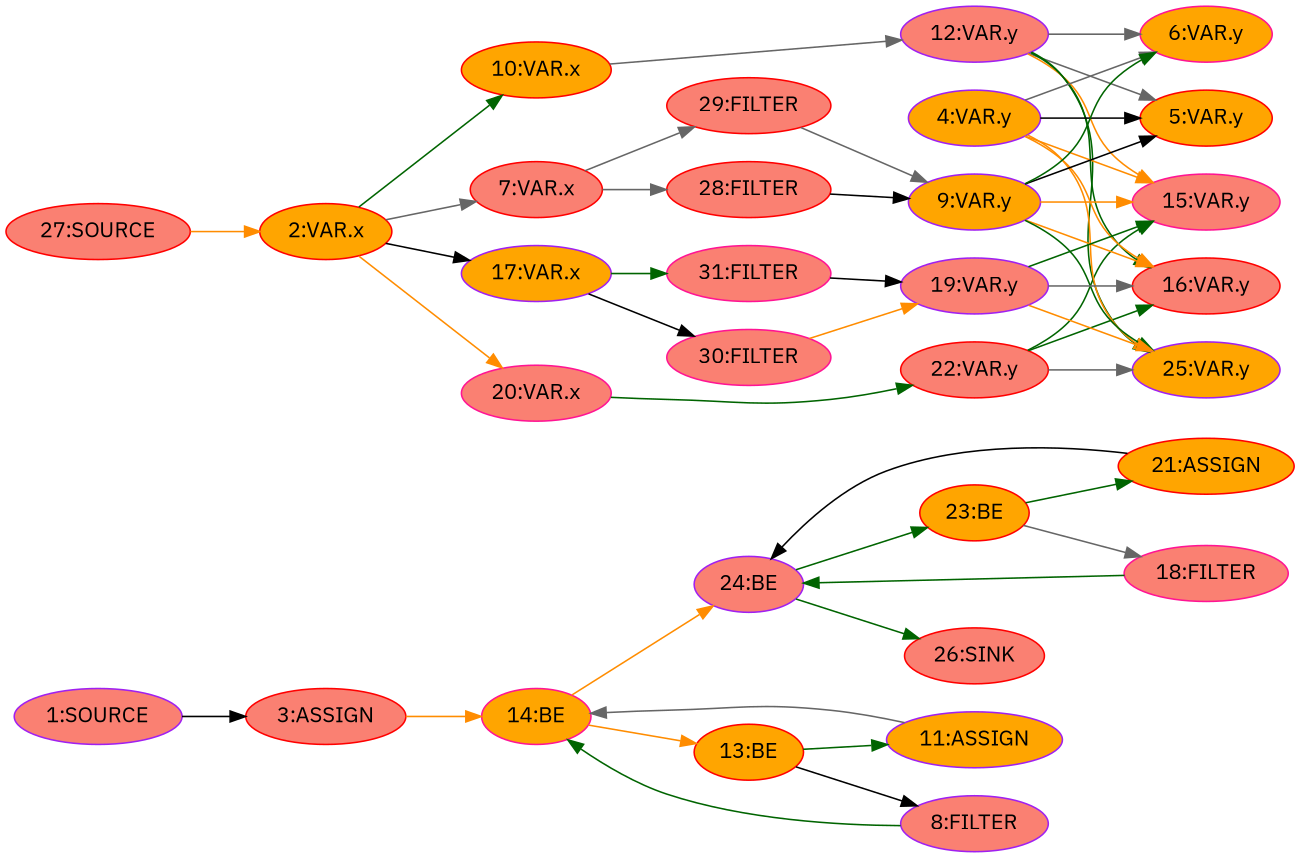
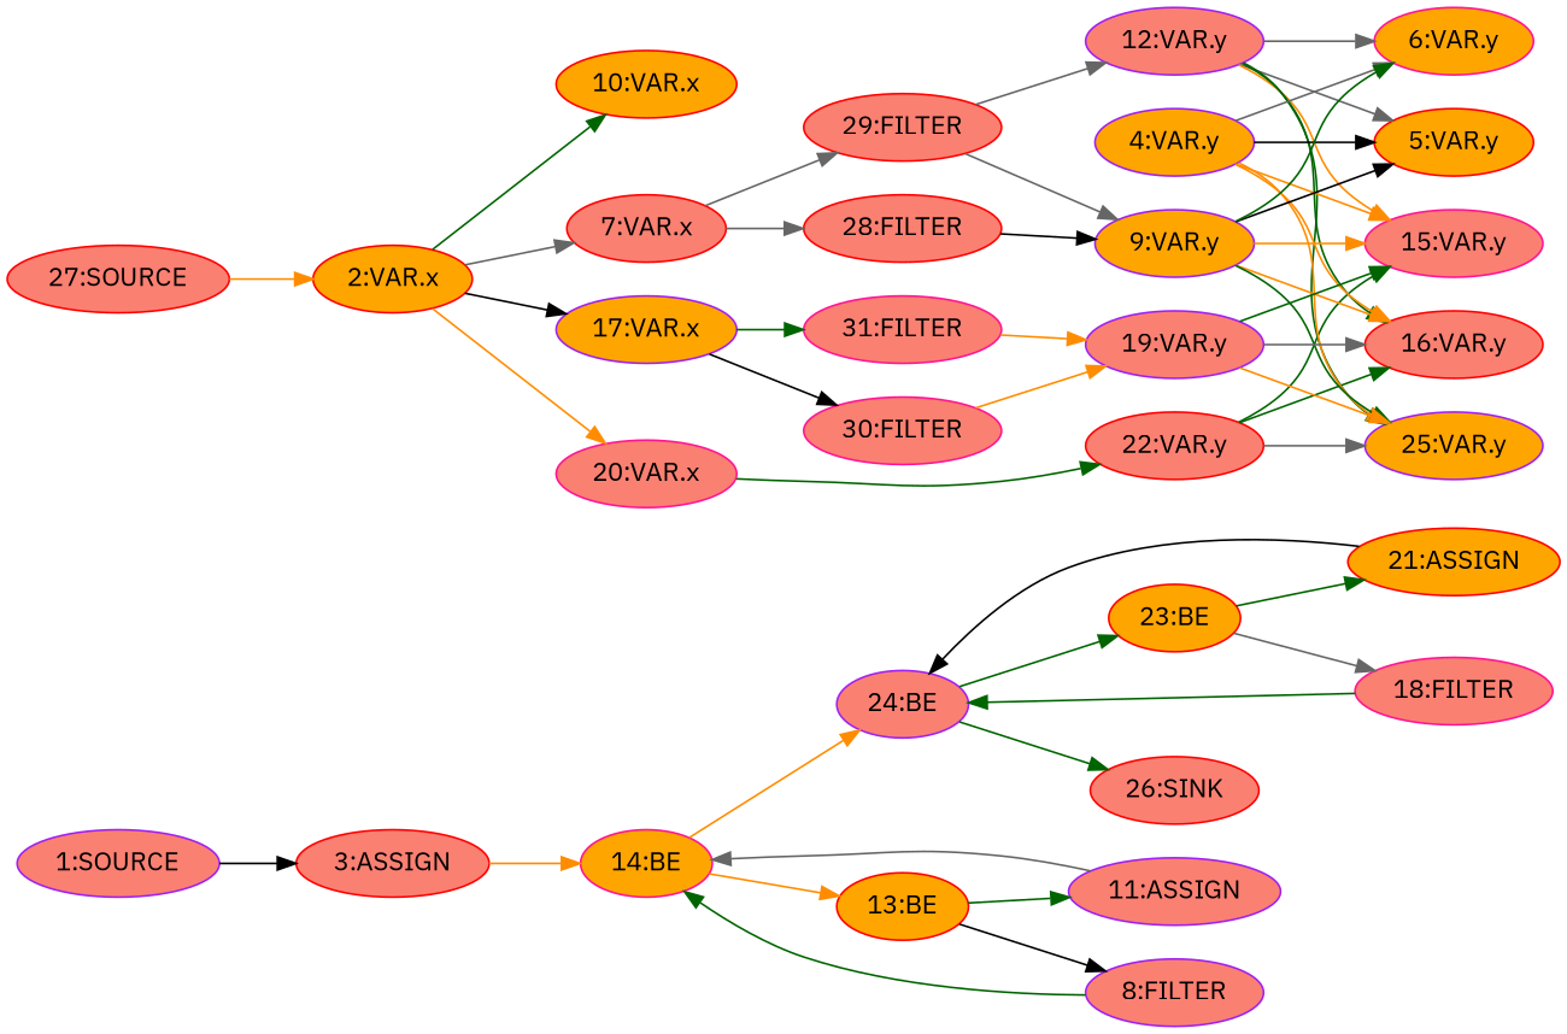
  digraph {
    fontname="IBM Plex Sans"
    rankdir=LR
    node [color=red fillcolor=salmon fontname="IBM Plex Sans" style=filled]
    edge [color=darkgreen fontname="IBM Plex Sans"]
    n1 [label="3:ASSIGN"]
    n2 [color=deeppink fillcolor=orange label="14:BE"]
    n3 [color=purple label="24:BE"]
    n4 [fillcolor=orange label="13:BE"]
-   n5 [color=purple fillcolor=orange label="11:ASSIGN"]
+   n5 [color=purple label="11:ASSIGN"]
    n6 [fillcolor=orange label="21:ASSIGN"]
    n7 [fillcolor=orange label="23:BE"]
    n8 [label="26:SINK"]
    n9 [color=purple label="8:FILTER"]
    n10 [color=deeppink label="18:FILTER"]
    n11 [color=purple label="1:SOURCE"]
    n12 [fillcolor=orange label="2:VAR.x"]
    n13 [label="7:VAR.x"]
    n14 [fillcolor=orange label="10:VAR.x"]
    n15 [color=purple fillcolor=orange label="17:VAR.x"]
    n16 [color=deeppink label="20:VAR.x"]
    n17 [label="28:FILTER"]
    n18 [label="29:FILTER"]
    n19 [color=purple label="12:VAR.y"]
    n20 [color=deeppink label="30:FILTER"]
    n21 [color=deeppink label="31:FILTER"]
    n22 [label="22:VAR.y"]
    n23 [color=purple fillcolor=orange label="4:VAR.y"]
    n24 [fillcolor=orange label="5:VAR.y"]
    n25 [color=deeppink fillcolor=orange label="6:VAR.y"]
    n26 [color=deeppink label="15:VAR.y"]
    n27 [label="16:VAR.y"]
    n28 [color=purple fillcolor=orange label="25:VAR.y"]
    n29 [color=purple fillcolor=orange label="9:VAR.y"]
    n30 [color=purple label="19:VAR.y"]
    n31 [label="27:SOURCE"]
    n1 -> n2 [color=darkorange]
    n2 -> n3 [color=darkorange]
    n2 -> n4 [color=darkorange]
    n3 -> n7
    n3 -> n8
    n4 -> n5
    n4 -> n9 [color=black]
    n5 -> n2 [color=gray40]
    n6 -> n3 [color=black]
    n7 -> n6
    n7 -> n10 [color=gray40]
    n9 -> n2
    n10 -> n3
    n11 -> n1 [color=black]
    n12 -> n13 [color=gray40]
    n12 -> n14
    n12 -> n15 [color=black]
    n12 -> n16 [color=darkorange]
    n13 -> n17 [color=gray40]
    n13 -> n18 [color=gray40]
-   n14 -> n19 [color=gray40]
+   n18 -> n19 [color=gray40]
    n15 -> n20 [color=black]
    n15 -> n21
    n16 -> n22
    n17 -> n29 [color=black]
    n18 -> n29 [color=gray40]
    n19 -> n24 [color=gray40]
    n19 -> n25 [color=gray40]
    n19 -> n26 [color=darkorange]
    n19 -> n27
    n19 -> n28
    n20 -> n30 [color=darkorange]
-   n21 -> n30 [color=black]
+   n21 -> n30 [color=darkorange]
    n22 -> n26
    n22 -> n27
    n22 -> n28 [color=gray40]
    n23 -> n24 [color=black]
    n23 -> n25 [color=gray40]
    n23 -> n26 [color=darkorange]
    n23 -> n27 [color=darkorange]
    n23 -> n28 [color=darkorange]
    n29 -> n24 [color=black]
    n29 -> n25
    n29 -> n26 [color=darkorange]
    n29 -> n27 [color=darkorange]
    n29 -> n28
    n30 -> n26
    n30 -> n27 [color=gray40]
    n30 -> n28 [color=darkorange]
    n31 -> n12 [color=darkorange]
  }
